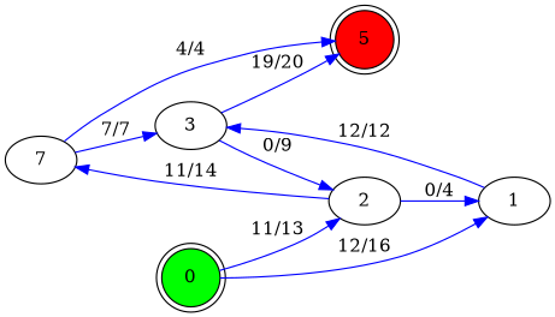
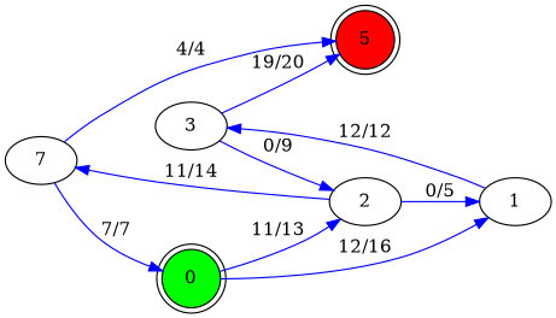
  digraph {
    rankdir=LR
    edge [color=blue]
    n1 [label=7]
    3
    5 [fillcolor=red shape=doublecircle style=filled]
    2
    1
    0 [fillcolor=green shape=doublecircle style=filled]
-   n1 -> 3 [label="7/7"]
+   n1 -> 0 [label="7/7"]
    n1 -> 5 [label="4/4"]
    3 -> 5 [label="19/20"]
    3 -> 2 [label="0/9"]
    2 -> n1 [label="11/14"]
-   2 -> 1 [label="0/4"]
+   2 -> 1 [label="0/5"]
    1 -> 3 [label="12/12"]
    0 -> 2 [label="11/13"]
    0 -> 1 [label="12/16"]
  }
